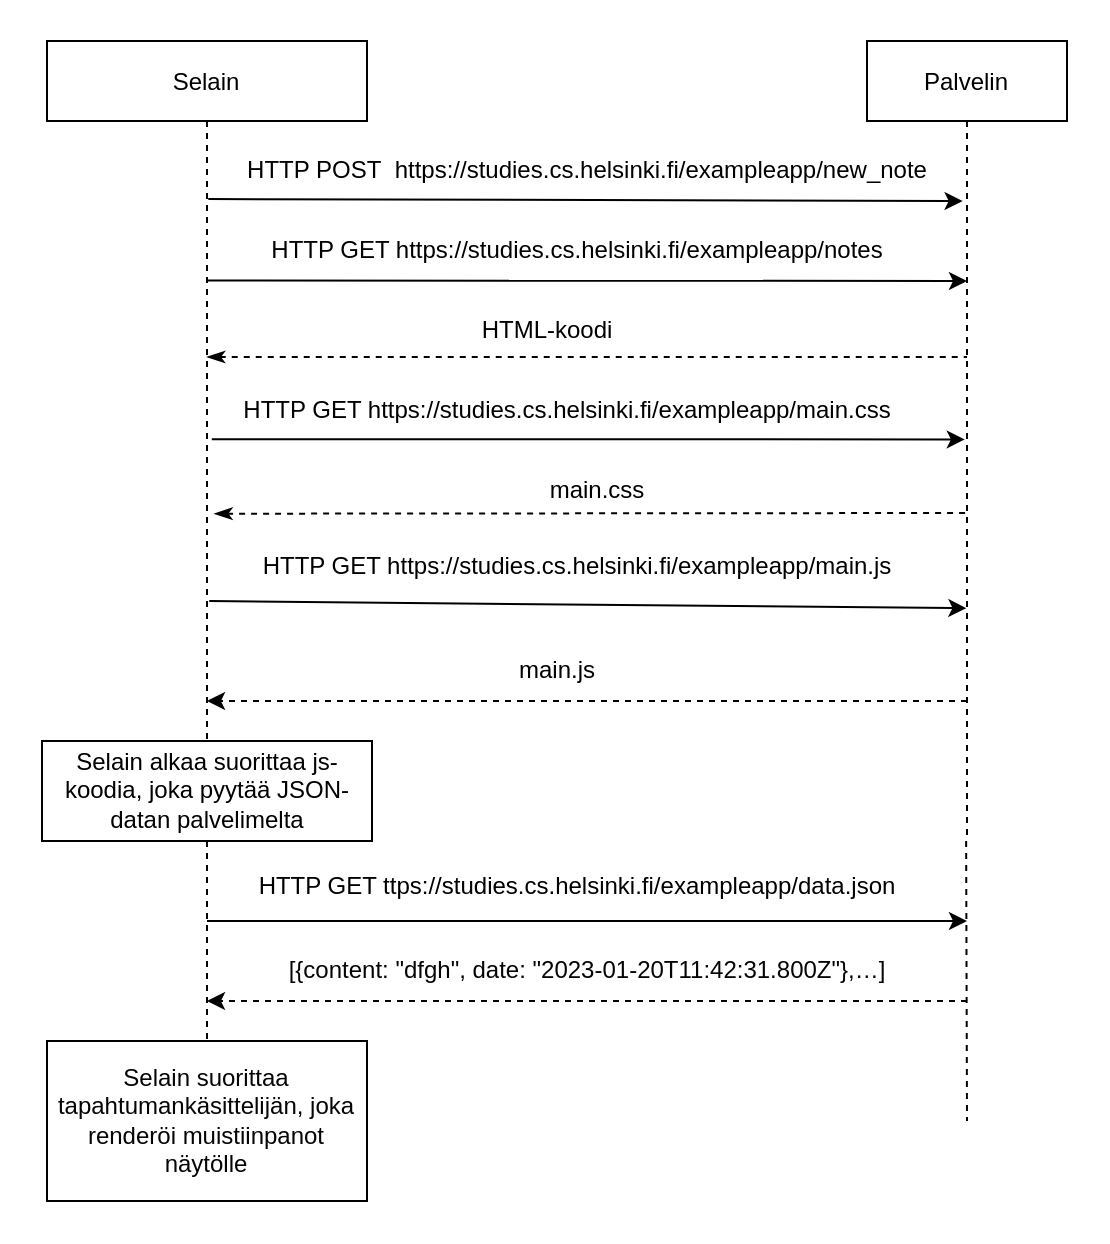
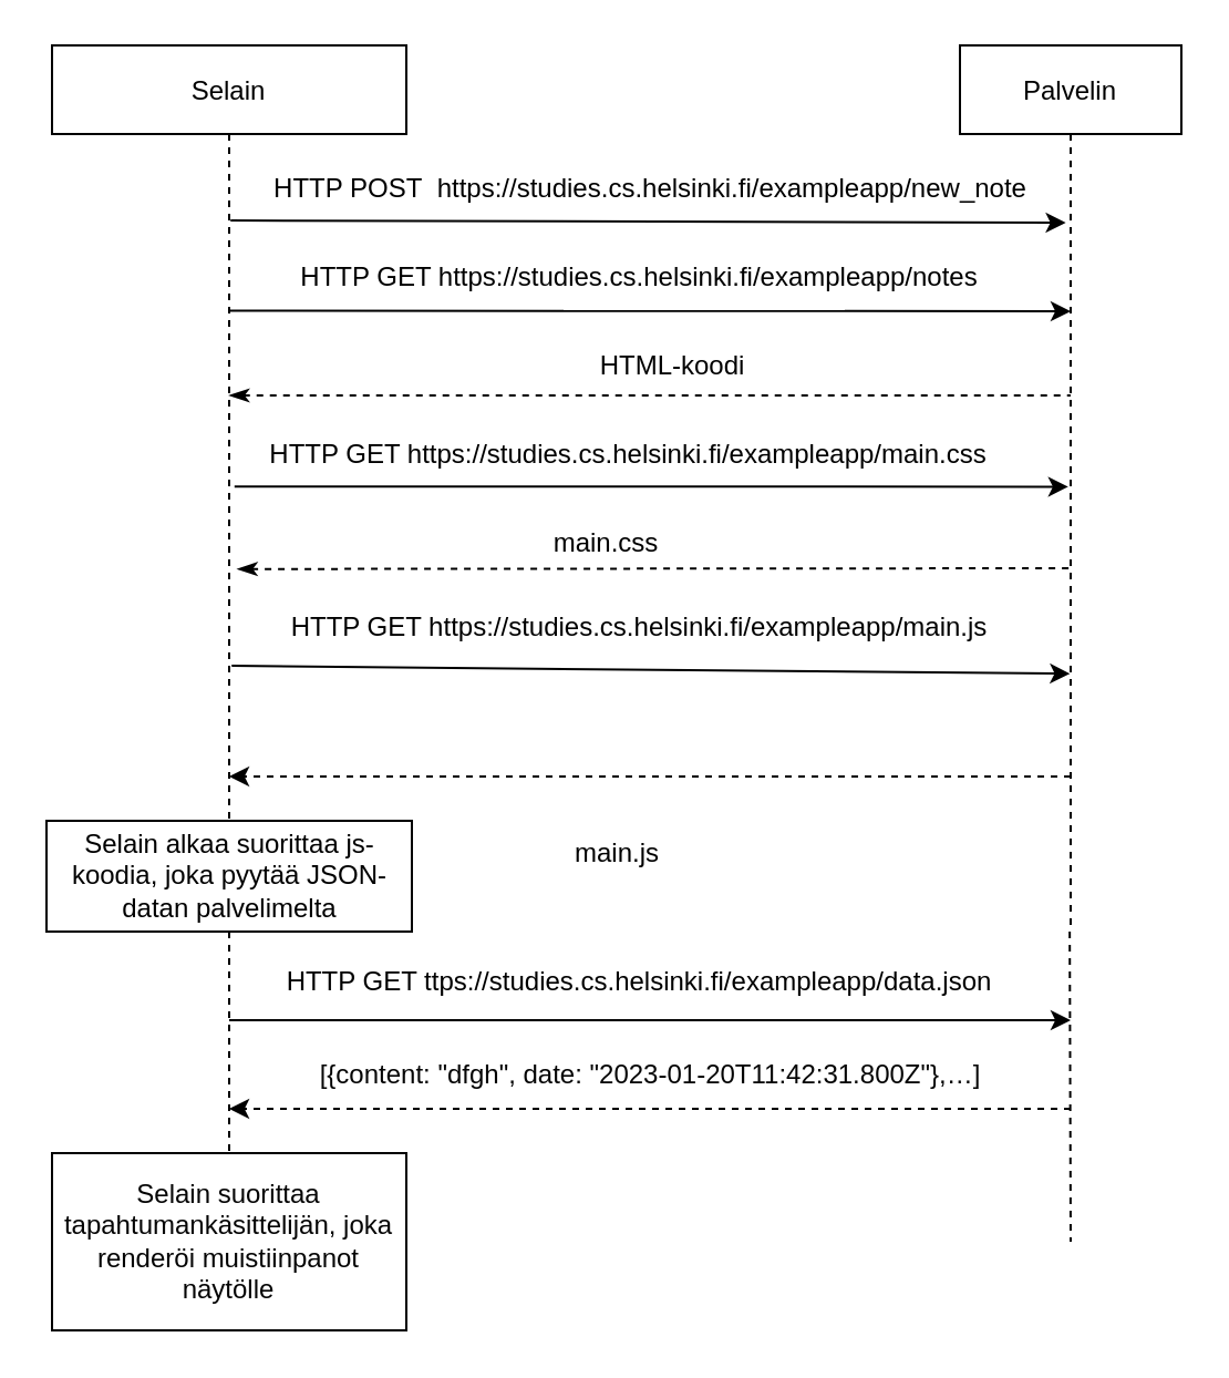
  <mxCell id="0" />
  <mxCell id="1" parent="0" />
  <mxCell id="2" value="Selain" style="shape=umlLifeline;perimeter=lifelinePerimeter;container=1;collapsible=0;recursiveResize=0;rounded=0;shadow=0;strokeWidth=1;" parent="1" vertex="1"><mxGeometry x="23" y="20" width="160" height="380" as="geometry" /></mxCell>
  <mxCell id="3" value="Palvelin" style="shape=umlLifeline;perimeter=lifelinePerimeter;container=1;collapsible=0;recursiveResize=0;rounded=0;shadow=0;strokeWidth=1;" parent="1" vertex="1"><mxGeometry x="433" y="20" width="100" height="400" as="geometry" /></mxCell>
  <mxCell id="4" value="HTTP POST&amp;nbsp; https://studies.cs.helsinki.fi/exampleapp/new_note" style="text;html=1;align=center;verticalAlign=middle;resizable=0;points=[];autosize=1;strokeColor=none;fillColor=none;" vertex="1" parent="1"><mxGeometry x="113" y="70" width="360" height="30" as="geometry" /></mxCell>
  <mxCell id="5" value="HTTP GET https://studies.cs.helsinki.fi/exampleapp/notes" style="text;html=1;align=center;verticalAlign=middle;resizable=0;points=[];autosize=1;strokeColor=none;fillColor=none;" vertex="1" parent="1"><mxGeometry x="123" y="110" width="330" height="30" as="geometry" /></mxCell>
  <mxCell id="6" value="HTTP GET https://studies.cs.helsinki.fi/exampleapp/main.css" style="text;html=1;align=center;verticalAlign=middle;resizable=0;points=[];autosize=1;strokeColor=none;fillColor=none;" vertex="1" parent="1"><mxGeometry x="108" y="190" width="350" height="30" as="geometry" /></mxCell>
  <mxCell id="7" value="&lt;div&gt;HTTP GET https://studies.cs.helsinki.fi/exampleapp/main.js&lt;/div&gt;&lt;div&gt;&lt;br&gt;&lt;/div&gt;" style="text;html=1;align=center;verticalAlign=middle;resizable=0;points=[];autosize=1;strokeColor=none;fillColor=none;" vertex="1" parent="1"><mxGeometry x="118" y="270" width="340" height="40" as="geometry" /></mxCell>
  <mxCell id="8" value="&lt;div&gt;HTTP GET ttps://studies.cs.helsinki.fi/exampleapp/data.json&lt;/div&gt;&lt;div&gt;&lt;br&gt;&lt;/div&gt;" style="text;html=1;align=center;verticalAlign=middle;resizable=0;points=[];autosize=1;strokeColor=none;fillColor=none;" vertex="1" parent="1"><mxGeometry x="118" y="430" width="340" height="40" as="geometry" /></mxCell>
- <mxCell id="9" value="HTML-koodi" style="text;html=1;align=center;verticalAlign=middle;resizable=0;points=[];autosize=1;strokeColor=none;fillColor=none;" vertex="1" parent="1"><mxGeometry x="228" y="150" width="90" height="30" as="geometry" /></mxCell>
- <mxCell id="10" value="main.css" style="text;html=1;align=center;verticalAlign=middle;resizable=0;points=[];autosize=1;strokeColor=none;fillColor=none;" vertex="1" parent="1"><mxGeometry x="263" y="230" width="70" height="30" as="geometry" /></mxCell>
- <mxCell id="11" value="main.js" style="text;html=1;align=center;verticalAlign=middle;resizable=0;points=[];autosize=1;strokeColor=none;fillColor=none;" vertex="1" parent="1"><mxGeometry x="248" y="320" width="60" height="30" as="geometry" /></mxCell>
+ <mxCell id="9" value="HTML-koodi" style="text;html=1;align=center;verticalAlign=middle;resizable=0;points=[];autosize=1;strokeColor=none;fillColor=none;" vertex="1" parent="1"><mxGeometry x="258" y="150" width="90" height="30" as="geometry" /></mxCell>
+ <mxCell id="10" value="main.css" style="text;html=1;align=center;verticalAlign=middle;resizable=0;points=[];autosize=1;strokeColor=none;fillColor=none;" vertex="1" parent="1"><mxGeometry x="238" y="230" width="70" height="30" as="geometry" /></mxCell>
+ <mxCell id="11" value="main.js" style="text;html=1;align=center;verticalAlign=middle;resizable=0;points=[];autosize=1;strokeColor=none;fillColor=none;" vertex="1" parent="1"><mxGeometry x="248" y="370" width="60" height="30" as="geometry" /></mxCell>
  <mxCell id="12" value="" style="endArrow=classic;html=1;rounded=0;exitX=0.504;exitY=0.208;exitDx=0;exitDy=0;exitPerimeter=0;entryX=0.478;entryY=0.2;entryDx=0;entryDy=0;entryPerimeter=0;endFill=1;" edge="1" parent="1" source="2" target="3"><mxGeometry width="50" height="50" relative="1" as="geometry"><mxPoint x="253" y="200" as="sourcePoint" /><mxPoint x="303" y="150" as="targetPoint" /></mxGeometry></mxCell>
  <mxCell id="13" value="" style="endArrow=none;dashed=1;html=1;strokeWidth=1;rounded=0;startArrow=classicThin;startFill=1;" edge="1" parent="1"><mxGeometry width="50" height="50" relative="1" as="geometry"><mxPoint x="103" y="178" as="sourcePoint" /><mxPoint x="483" y="178" as="targetPoint" /><Array as="points" /></mxGeometry></mxCell>
  <mxCell id="14" value="" style="endArrow=classic;html=1;rounded=0;exitX=0.5;exitY=0.315;exitDx=0;exitDy=0;exitPerimeter=0;" edge="1" parent="1" source="2"><mxGeometry width="50" height="50" relative="1" as="geometry"><mxPoint x="73" y="130" as="sourcePoint" /><mxPoint x="483" y="140" as="targetPoint" /></mxGeometry></mxCell>
  <mxCell id="15" value="" style="endArrow=classic;html=1;rounded=0;exitX=0.515;exitY=0.524;exitDx=0;exitDy=0;exitPerimeter=0;entryX=0.489;entryY=0.498;entryDx=0;entryDy=0;entryPerimeter=0;" edge="1" parent="1" source="2" target="3"><mxGeometry width="50" height="50" relative="1" as="geometry"><mxPoint x="223" y="230" as="sourcePoint" /><mxPoint x="273" y="180" as="targetPoint" /></mxGeometry></mxCell>
  <mxCell id="16" value="" style="endArrow=none;dashed=1;html=1;rounded=0;exitX=0.523;exitY=0.622;exitDx=0;exitDy=0;exitPerimeter=0;startArrow=classicThin;startFill=1;" edge="1" parent="1" source="2"><mxGeometry width="50" height="50" relative="1" as="geometry"><mxPoint x="223" y="230" as="sourcePoint" /><mxPoint x="483" y="256" as="targetPoint" /></mxGeometry></mxCell>
  <mxCell id="17" value="" style="endArrow=classic;html=1;rounded=0;strokeWidth=1;exitX=0.507;exitY=0.737;exitDx=0;exitDy=0;exitPerimeter=0;entryX=0.497;entryY=0.709;entryDx=0;entryDy=0;entryPerimeter=0;" edge="1" parent="1" source="2" target="3"><mxGeometry width="50" height="50" relative="1" as="geometry"><mxPoint x="223" y="260" as="sourcePoint" /><mxPoint x="273" y="210" as="targetPoint" /></mxGeometry></mxCell>
  <mxCell id="18" value="Selain alkaa suorittaa js-koodia, joka pyytää JSON-datan palvelimelta" style="rounded=0;whiteSpace=wrap;html=1;" vertex="1" parent="1"><mxGeometry x="20.5" y="370" width="165" height="50" as="geometry" /></mxCell>
  <mxCell id="19" value="" style="endArrow=none;dashed=1;html=1;rounded=0;strokeWidth=1;" edge="1" parent="1"><mxGeometry width="50" height="50" relative="1" as="geometry"><mxPoint x="103" y="420" as="sourcePoint" /><mxPoint x="103" y="570" as="targetPoint" /></mxGeometry></mxCell>
  <mxCell id="20" value="" style="endArrow=none;dashed=1;html=1;rounded=0;strokeWidth=1;exitX=0;exitY=0.522;exitDx=0;exitDy=0;exitPerimeter=0;" edge="1" parent="1"><mxGeometry width="50" height="50" relative="1" as="geometry"><mxPoint x="482.57" y="420" as="sourcePoint" /><mxPoint x="483" y="560" as="targetPoint" /></mxGeometry></mxCell>
  <mxCell id="21" value="" style="endArrow=classic;html=1;rounded=0;strokeWidth=1;dashed=1;" edge="1" parent="1"><mxGeometry width="50" height="50" relative="1" as="geometry"><mxPoint x="483" y="350" as="sourcePoint" /><mxPoint x="103" y="350" as="targetPoint" /></mxGeometry></mxCell>
  <mxCell id="22" value="" style="endArrow=classic;html=1;rounded=0;strokeWidth=1;" edge="1" parent="1"><mxGeometry width="50" height="50" relative="1" as="geometry"><mxPoint x="103" y="460" as="sourcePoint" /><mxPoint x="483" y="460" as="targetPoint" /></mxGeometry></mxCell>
  <mxCell id="23" value="[{content: &quot;dfgh&quot;, date: &quot;2023-01-20T11:42:31.800Z&quot;},…]" style="text;html=1;align=center;verticalAlign=middle;resizable=0;points=[];autosize=1;strokeColor=none;fillColor=none;fontColor=#050505;" vertex="1" parent="1"><mxGeometry x="133" y="470" width="320" height="30" as="geometry" /></mxCell>
  <mxCell id="24" value="" style="endArrow=classic;html=1;rounded=0;strokeWidth=1;fontColor=#050505;dashed=1;" edge="1" parent="1"><mxGeometry width="50" height="50" relative="1" as="geometry"><mxPoint x="483" y="500" as="sourcePoint" /><mxPoint x="103" y="500" as="targetPoint" /></mxGeometry></mxCell>
  <mxCell id="25" value="Selain suorittaa tapahtumankäsittelijän, joka renderöi muistiinpanot näytölle" style="rounded=0;whiteSpace=wrap;html=1;fontColor=#050505;" vertex="1" parent="1"><mxGeometry x="23" y="520" width="160" height="80" as="geometry" /></mxCell>
